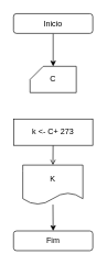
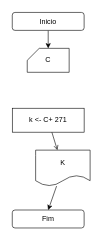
  <mxCell id="0" />
  <mxCell id="1" parent="0" />
  <mxCell id="2" style="edgeStyle=none;html=1;entryX=0.5;entryY=0;entryDx=0;entryDy=0;entryPerimeter=0;" edge="1" parent="1" source="3" target="4"><mxGeometry relative="1" as="geometry" /></mxCell>
  <mxCell id="3" value="Inicio" style="rounded=1;whiteSpace=wrap;html=1;" vertex="1" parent="1"><mxGeometry x="20" y="20" width="120" height="30" as="geometry" /></mxCell>
- <mxCell id="4" value="C" style="shape=card;whiteSpace=wrap;html=1;size=20;" vertex="1" parent="1"><mxGeometry x="45" y="100" width="70" height="40" as="geometry" /></mxCell>
+ <mxCell id="4" value="C" style="shape=card;whiteSpace=wrap;html=1;size=20;" vertex="1" parent="1"><mxGeometry x="45" y="80" width="70" height="40" as="geometry" /></mxCell>
  <mxCell id="5" style="edgeStyle=none;html=1;endArrow=open;" edge="1" parent="1" source="6" target="8"><mxGeometry relative="1" as="geometry" /></mxCell>
- <mxCell id="6" value="k &amp;lt;- C+ 273" style="rounded=0;whiteSpace=wrap;html=1;" vertex="1" parent="1"><mxGeometry x="20" y="180" width="120" height="40" as="geometry" /></mxCell>
+ <mxCell id="6" value="k &amp;lt;- C+ 271" style="rounded=0;whiteSpace=wrap;html=1;" vertex="1" parent="1"><mxGeometry x="20" y="180" width="120" height="40" as="geometry" /></mxCell>
  <mxCell id="7" style="edgeStyle=none;html=1;entryX=0.5;entryY=0;entryDx=0;entryDy=0;" edge="1" parent="1" source="8" target="9"><mxGeometry relative="1" as="geometry" /></mxCell>
- <mxCell id="8" value="K" style="shape=document;whiteSpace=wrap;html=1;boundedLbl=1;" vertex="1" parent="1"><mxGeometry x="34" y="250" width="91" height="60" as="geometry" /></mxCell>
+ <mxCell id="8" value="K" style="shape=document;whiteSpace=wrap;html=1;boundedLbl=1;" vertex="1" parent="1"><mxGeometry x="59" y="250" width="91" height="60" as="geometry" /></mxCell>
  <mxCell id="9" value="Fim" style="rounded=1;whiteSpace=wrap;html=1;" vertex="1" parent="1"><mxGeometry x="20" y="350" width="120" height="30" as="geometry" /></mxCell>
